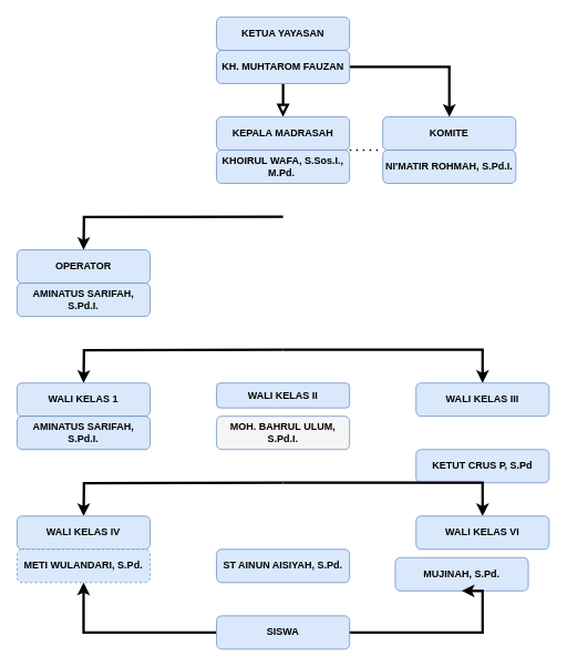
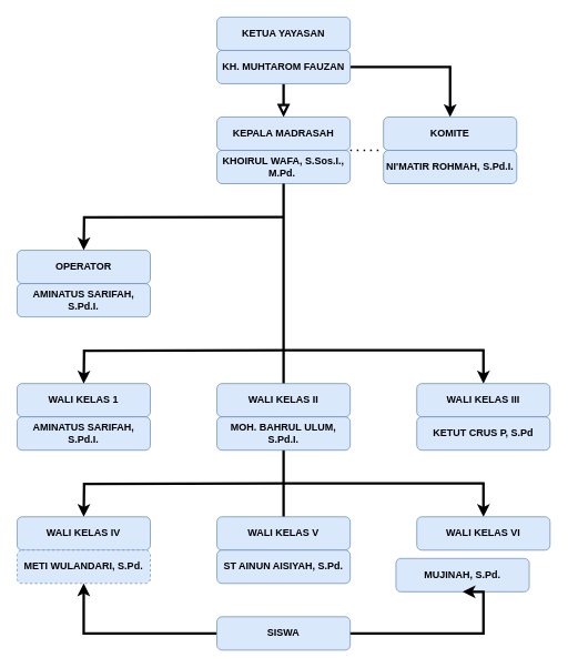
  <mxCell id="0" />
  <mxCell id="1" parent="0" />
  <mxCell id="2" value="" style="rounded=0;html=1;jettySize=auto;orthogonalLoop=1;fontSize=11;endArrow=block;endFill=0;endSize=8;strokeWidth=3;shadow=0;labelBackgroundColor=none;edgeStyle=orthogonalEdgeStyle;" parent="1" source="4" edge="1"><mxGeometry relative="1" as="geometry"><mxPoint x="340" y="140" as="targetPoint" /></mxGeometry></mxCell>
  <mxCell id="3" value="" style="edgeStyle=orthogonalEdgeStyle;rounded=0;orthogonalLoop=1;jettySize=auto;html=1;strokeWidth=3;" edge="1" parent="1" source="4" target="8"><mxGeometry relative="1" as="geometry" /></mxCell>
  <mxCell id="4" value="&lt;b&gt;KH. MUHTAROM FAUZAN&lt;/b&gt;" style="rounded=1;whiteSpace=wrap;html=1;fontSize=12;glass=0;strokeWidth=1;shadow=0;fillColor=#dae8fc;strokeColor=#6c8ebf;" parent="1" vertex="1"><mxGeometry x="260" y="60" width="160" height="40" as="geometry" /></mxCell>
  <mxCell id="5" value="&lt;b&gt;KETUA YAYASAN&lt;/b&gt;" style="rounded=1;whiteSpace=wrap;html=1;align=center;fillColor=#dae8fc;strokeColor=#6c8ebf;" vertex="1" parent="1"><mxGeometry x="260" y="20" width="160" height="40" as="geometry" /></mxCell>
  <mxCell id="6" value="&lt;b&gt;KEPALA MADRASAH&lt;/b&gt;" style="rounded=1;whiteSpace=wrap;html=1;fillColor=#dae8fc;strokeColor=#6c8ebf;" vertex="1" parent="1"><mxGeometry x="260" y="140" width="160" height="40" as="geometry" /></mxCell>
  <mxCell id="7" value="&lt;b&gt;KHOIRUL WAFA, S.Sos.I., M.Pd.&amp;nbsp;&lt;/b&gt;" style="rounded=1;whiteSpace=wrap;html=1;fillColor=#dae8fc;strokeColor=#6c8ebf;" vertex="1" parent="1"><mxGeometry x="260" y="180" width="160" height="40" as="geometry" /></mxCell>
  <mxCell id="8" value="&lt;b&gt;KOMITE&lt;/b&gt;" style="rounded=1;whiteSpace=wrap;html=1;fillColor=#dae8fc;strokeColor=#6c8ebf;" vertex="1" parent="1"><mxGeometry x="460" y="140" width="160" height="40" as="geometry" /></mxCell>
  <mxCell id="9" value="&lt;b&gt;NI'MATIR ROHMAH, S.Pd.I.&lt;/b&gt;" style="rounded=1;whiteSpace=wrap;html=1;fillColor=#dae8fc;strokeColor=#6c8ebf;" vertex="1" parent="1"><mxGeometry x="460" y="180" width="160" height="40" as="geometry" /></mxCell>
  <mxCell id="10" value="" style="endArrow=none;dashed=1;html=1;dashPattern=1 3;strokeWidth=2;entryX=0;entryY=0;entryDx=0;entryDy=0;" edge="1" parent="1" target="9"><mxGeometry width="50" height="50" relative="1" as="geometry"><mxPoint x="420" y="180" as="sourcePoint" /><mxPoint x="460" y="180" as="targetPoint" /></mxGeometry></mxCell>
+ <mxCell id="11" value="" style="edgeStyle=orthogonalEdgeStyle;rounded=0;orthogonalLoop=1;jettySize=auto;html=1;strokeWidth=3;exitX=0.5;exitY=1;exitDx=0;exitDy=0;" edge="1" parent="1" source="7" target="26"><mxGeometry relative="1" as="geometry"><mxPoint x="370" y="350" as="sourcePoint" /><mxPoint x="340" y="740" as="targetPoint" /></mxGeometry></mxCell>
  <mxCell id="12" value="" style="edgeStyle=orthogonalEdgeStyle;rounded=0;orthogonalLoop=1;jettySize=auto;html=1;strokeWidth=3;" edge="1" parent="1"><mxGeometry relative="1" as="geometry"><mxPoint x="340" y="260" as="sourcePoint" /><mxPoint x="100" y="300" as="targetPoint" /></mxGeometry></mxCell>
  <mxCell id="13" value="&lt;b&gt;OPERATOR&lt;/b&gt;" style="rounded=1;whiteSpace=wrap;html=1;fillColor=#dae8fc;strokeColor=#6c8ebf;" vertex="1" parent="1"><mxGeometry x="20" y="300" width="160" height="40" as="geometry" /></mxCell>
  <mxCell id="14" value="&lt;b&gt;AMINATUS SARIFAH, S.Pd.I.&lt;/b&gt;" style="rounded=1;whiteSpace=wrap;html=1;fillColor=#dae8fc;strokeColor=#6c8ebf;" vertex="1" parent="1"><mxGeometry x="20" y="340" width="160" height="40" as="geometry" /></mxCell>
  <mxCell id="15" value="" style="edgeStyle=orthogonalEdgeStyle;rounded=0;orthogonalLoop=1;jettySize=auto;html=1;strokeWidth=3;" edge="1" parent="1"><mxGeometry relative="1" as="geometry"><mxPoint x="340" y="420" as="sourcePoint" /><mxPoint x="100" y="460" as="targetPoint" /></mxGeometry></mxCell>
  <mxCell id="16" value="" style="edgeStyle=orthogonalEdgeStyle;rounded=0;orthogonalLoop=1;jettySize=auto;html=1;strokeWidth=3;" edge="1" parent="1"><mxGeometry relative="1" as="geometry"><mxPoint x="340" y="420" as="sourcePoint" /><mxPoint x="580" y="460" as="targetPoint" /><Array as="points"><mxPoint x="580" y="420" /></Array></mxGeometry></mxCell>
  <mxCell id="17" value="&lt;b&gt;WALI KELAS 1&lt;/b&gt;" style="rounded=1;whiteSpace=wrap;html=1;fillColor=#dae8fc;strokeColor=#6c8ebf;" vertex="1" parent="1"><mxGeometry x="20" y="460" width="160" height="40" as="geometry" /></mxCell>
  <mxCell id="18" value="&lt;b&gt;AMINATUS SARIFAH, S.Pd.I.&lt;/b&gt;" style="rounded=1;whiteSpace=wrap;html=1;fillColor=#dae8fc;strokeColor=#6c8ebf;" vertex="1" parent="1"><mxGeometry x="20" y="500" width="160" height="40" as="geometry" /></mxCell>
  <mxCell id="19" value="&lt;b&gt;WALI KELAS III&lt;/b&gt;" style="rounded=1;whiteSpace=wrap;html=1;fillColor=#dae8fc;strokeColor=#6c8ebf;" vertex="1" parent="1"><mxGeometry x="500" y="460" width="160" height="40" as="geometry" /></mxCell>
- <mxCell id="20" value="&lt;b&gt;KETUT CRUS P, S.Pd&lt;/b&gt;" style="rounded=1;whiteSpace=wrap;html=1;fillColor=#dae8fc;strokeColor=#6c8ebf;" vertex="1" parent="1"><mxGeometry x="500" y="540" width="160" height="40" as="geometry" /></mxCell>
- <mxCell id="21" value="&lt;b&gt;WALI KELAS II&lt;/b&gt;" style="rounded=1;whiteSpace=wrap;html=1;fillColor=#dae8fc;strokeColor=#6c8ebf;" vertex="1" parent="1"><mxGeometry x="260" y="460" width="160" height="30" as="geometry" /></mxCell>
- <mxCell id="22" value="&lt;b&gt;MOH. BAHRUL ULUM, S.Pd.I.&lt;/b&gt;" style="rounded=1;whiteSpace=wrap;html=1;fillColor=#f5f5f5;strokeColor=#6c8ebf;" vertex="1" parent="1"><mxGeometry x="260" y="500" width="160" height="40" as="geometry" /></mxCell>
+ <mxCell id="20" value="&lt;b&gt;KETUT CRUS P, S.Pd&lt;/b&gt;" style="rounded=1;whiteSpace=wrap;html=1;fillColor=#dae8fc;strokeColor=#6c8ebf;" vertex="1" parent="1"><mxGeometry x="500" y="500" width="160" height="40" as="geometry" /></mxCell>
+ <mxCell id="21" value="&lt;b&gt;WALI KELAS II&lt;/b&gt;" style="rounded=1;whiteSpace=wrap;html=1;fillColor=#dae8fc;strokeColor=#6c8ebf;" vertex="1" parent="1"><mxGeometry x="260" y="460" width="160" height="40" as="geometry" /></mxCell>
+ <mxCell id="22" value="&lt;b&gt;MOH. BAHRUL ULUM, S.Pd.I.&lt;/b&gt;" style="rounded=1;whiteSpace=wrap;html=1;fillColor=#dae8fc;strokeColor=#6c8ebf;" vertex="1" parent="1"><mxGeometry x="260" y="500" width="160" height="40" as="geometry" /></mxCell>
  <mxCell id="23" value="" style="edgeStyle=orthogonalEdgeStyle;rounded=0;orthogonalLoop=1;jettySize=auto;html=1;strokeWidth=3;" edge="1" parent="1"><mxGeometry relative="1" as="geometry"><mxPoint x="340" y="580" as="sourcePoint" /><mxPoint x="100" y="620" as="targetPoint" /></mxGeometry></mxCell>
  <mxCell id="24" value="" style="edgeStyle=orthogonalEdgeStyle;rounded=0;orthogonalLoop=1;jettySize=auto;html=1;strokeWidth=3;" edge="1" parent="1"><mxGeometry relative="1" as="geometry"><mxPoint x="340" y="580" as="sourcePoint" /><mxPoint x="580" y="620" as="targetPoint" /><Array as="points"><mxPoint x="580" y="580" /></Array></mxGeometry></mxCell>
+ <mxCell id="25" value="&lt;b&gt;WALI KELAS V&lt;/b&gt;" style="rounded=1;whiteSpace=wrap;html=1;fillColor=#dae8fc;strokeColor=#6c8ebf;" vertex="1" parent="1"><mxGeometry x="260" y="620" width="160" height="40" as="geometry" /></mxCell>
  <mxCell id="26" value="&lt;b&gt;ST AINUN AISIYAH, S.Pd.&lt;/b&gt;" style="rounded=1;whiteSpace=wrap;html=1;fillColor=#dae8fc;strokeColor=#6c8ebf;" vertex="1" parent="1"><mxGeometry x="260" y="660" width="160" height="40" as="geometry" /></mxCell>
  <mxCell id="27" value="&lt;b&gt;WALI KELAS IV&lt;/b&gt;" style="rounded=1;whiteSpace=wrap;html=1;fillColor=#dae8fc;strokeColor=#6c8ebf;" vertex="1" parent="1"><mxGeometry x="20" y="620" width="160" height="40" as="geometry" /></mxCell>
  <mxCell id="28" value="&lt;b&gt;METI WULANDARI, S.Pd.&lt;/b&gt;" style="rounded=1;whiteSpace=wrap;html=1;fillColor=#dae8fc;strokeColor=#6c8ebf;dashed=1;" vertex="1" parent="1"><mxGeometry x="20" y="660" width="160" height="40" as="geometry" /></mxCell>
  <mxCell id="29" value="&lt;b&gt;WALI KELAS VI&lt;/b&gt;" style="rounded=1;whiteSpace=wrap;html=1;fillColor=#dae8fc;strokeColor=#6c8ebf;" vertex="1" parent="1"><mxGeometry x="500" y="620" width="160" height="40" as="geometry" /></mxCell>
  <mxCell id="30" value="&lt;b&gt;MUJINAH, S.Pd.&lt;/b&gt;" style="rounded=1;whiteSpace=wrap;html=1;fillColor=#dae8fc;strokeColor=#6c8ebf;" vertex="1" parent="1"><mxGeometry x="475" y="670" width="160" height="40" as="geometry" /></mxCell>
  <mxCell id="31" value="" style="edgeStyle=orthogonalEdgeStyle;rounded=0;orthogonalLoop=1;jettySize=auto;html=1;strokeWidth=3;entryX=0.5;entryY=1;entryDx=0;entryDy=0;" edge="1" parent="1" target="28"><mxGeometry relative="1" as="geometry"><mxPoint x="260" y="760" as="sourcePoint" /><mxPoint x="100" y="780" as="targetPoint" /><Array as="points"><mxPoint x="260" y="760" /><mxPoint x="100" y="760" /></Array></mxGeometry></mxCell>
  <mxCell id="32" value="" style="edgeStyle=orthogonalEdgeStyle;rounded=0;orthogonalLoop=1;jettySize=auto;html=1;strokeWidth=3;entryX=0.5;entryY=1;entryDx=0;entryDy=0;" edge="1" parent="1" target="30"><mxGeometry relative="1" as="geometry"><mxPoint x="340" y="760" as="sourcePoint" /><mxPoint x="580" y="800" as="targetPoint" /><Array as="points"><mxPoint x="580" y="760" /></Array></mxGeometry></mxCell>
  <mxCell id="33" value="&lt;b&gt;SISWA&lt;/b&gt;" style="rounded=1;whiteSpace=wrap;html=1;fillColor=#dae8fc;strokeColor=#6c8ebf;" vertex="1" parent="1"><mxGeometry x="260" y="740" width="160" height="40" as="geometry" /></mxCell>
